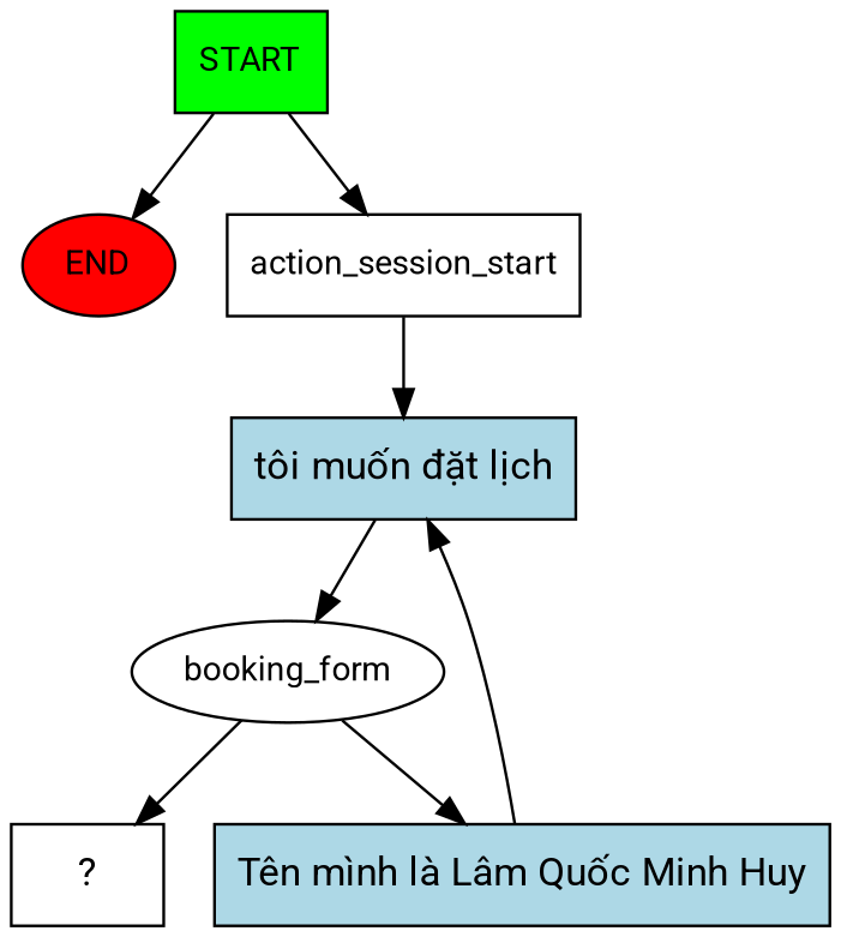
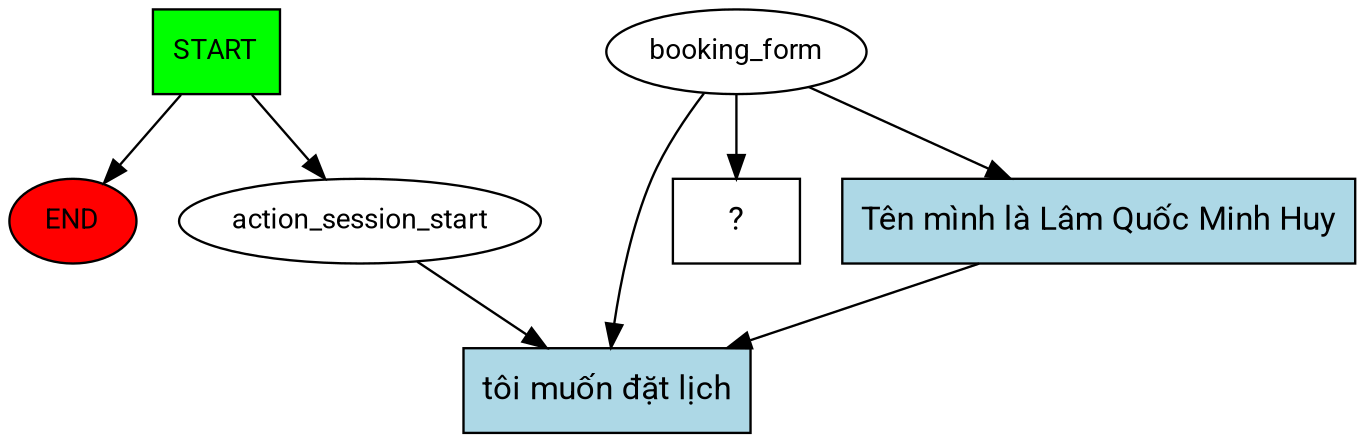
  digraph {
    fontname=Roboto
    node [fontname=Roboto fontsize=12 style=filled]
    edge [fontname=Roboto]
    n1 [fillcolor=green label=START shape=box]
    n2 [fillcolor=red label=END]
-   n3 [label=action_session_start shape=box style=""]
+   n3 [label=action_session_start style=""]
    n4 [fillcolor=lightblue label="tôi muốn đặt lịch" shape=rect fontsize=""]
    n5 [label=booking_form style=""]
    n6 [label="  ?  " shape=rect fontsize="" style=""]
    n7 [fillcolor=lightblue label="Tên mình là Lâm Quốc Minh Huy" shape=rect fontsize=""]
    n1 -> n2
    n1 -> n3
    n3 -> n4
-   n4 -> n5
+   n5 -> n4
    n5 -> n6
    n5 -> n7
    n7 -> n4
  }
